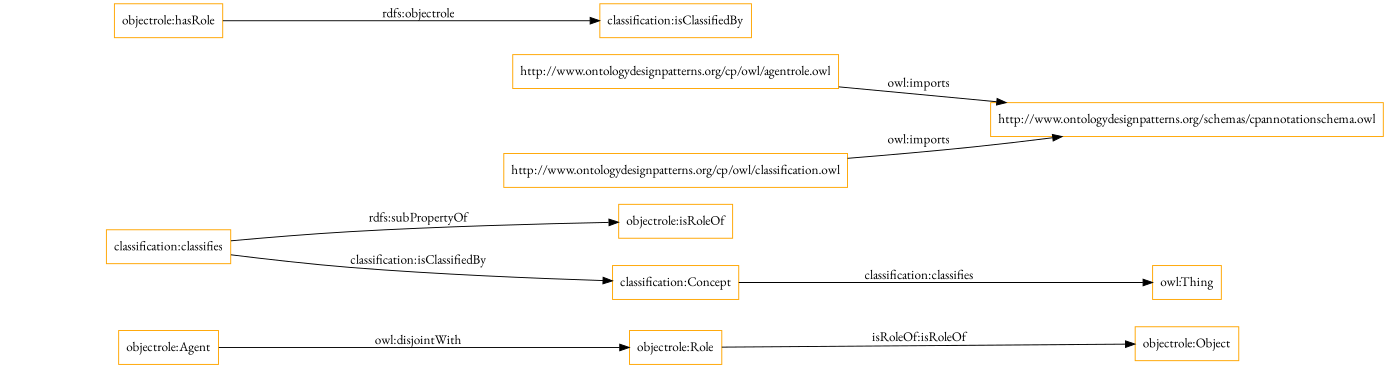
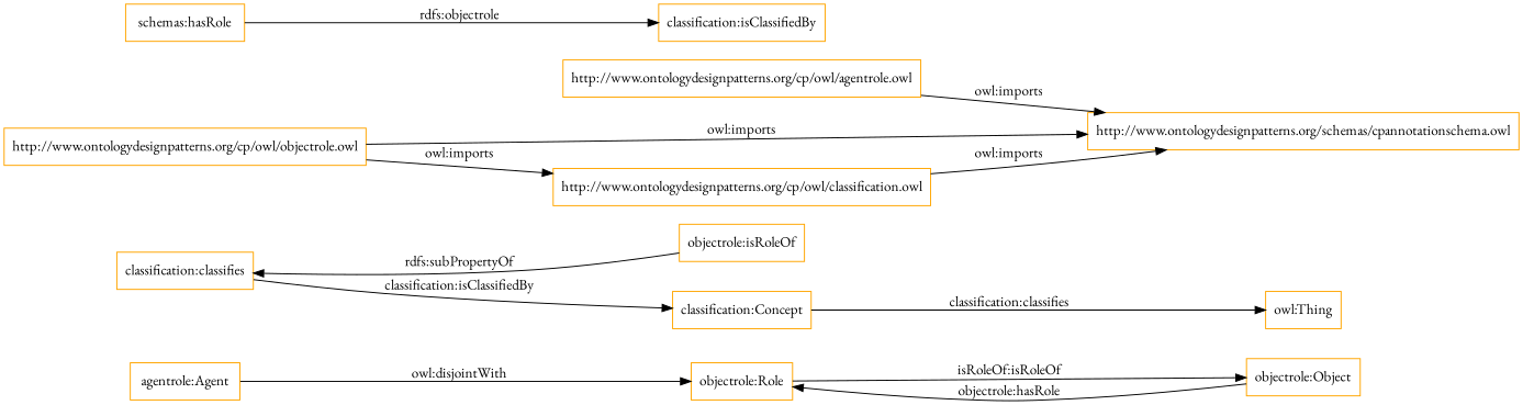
  digraph {
    fontname="EB Garamond"
    rankdir=LR
    node [color=orange fontname="EB Garamond" shape=rectangle]
    edge [fontname="EB Garamond"]
    "objectrole:Role"
    "objectrole:Object"
-   "agentrole:Agent" [label="objectrole:Agent"]
+   "agentrole:Agent"
    "classification:Concept"
    "owl:Thing"
    "objectrole:isRoleOf"
    "classification:classifies"
    "http://www.ontologydesignpatterns.org/cp/owl/agentrole.owl"
    "http://www.ontologydesignpatterns.org/schemas/cpannotationschema.owl"
+   "http://www.ontologydesignpatterns.org/cp/owl/objectrole.owl"
    "http://www.ontologydesignpatterns.org/cp/owl/classification.owl"
-   "objectrole:hasRole"
+   "objectrole:hasRole" [label="schemas:hasRole"]
    "classification:isClassifiedBy"
    "objectrole:Role" -> "objectrole:Object" [label="isRoleOf:isRoleOf"]
+   "objectrole:Object" -> "objectrole:Role" [label="objectrole:hasRole"]
    "agentrole:Agent" -> "objectrole:Role" [label="owl:disjointWith"]
    "classification:Concept" -> "owl:Thing" [label="classification:classifies"]
-   "classification:classifies" -> "objectrole:isRoleOf" [label="rdfs:subPropertyOf"]
+   "objectrole:isRoleOf" -> "classification:classifies" [label="rdfs:subPropertyOf"]
    "classification:classifies" -> "classification:Concept" [label="classification:isClassifiedBy"]
    "http://www.ontologydesignpatterns.org/cp/owl/agentrole.owl" -> "http://www.ontologydesignpatterns.org/schemas/cpannotationschema.owl" [label="owl:imports"]
+   "http://www.ontologydesignpatterns.org/cp/owl/objectrole.owl" -> "http://www.ontologydesignpatterns.org/schemas/cpannotationschema.owl" [label="owl:imports"]
+   "http://www.ontologydesignpatterns.org/cp/owl/objectrole.owl" -> "http://www.ontologydesignpatterns.org/cp/owl/classification.owl" [label="owl:imports"]
    "http://www.ontologydesignpatterns.org/cp/owl/classification.owl" -> "http://www.ontologydesignpatterns.org/schemas/cpannotationschema.owl" [label="owl:imports"]
    "objectrole:hasRole" -> "classification:isClassifiedBy" [label="rdfs:objectrole"]
  }
